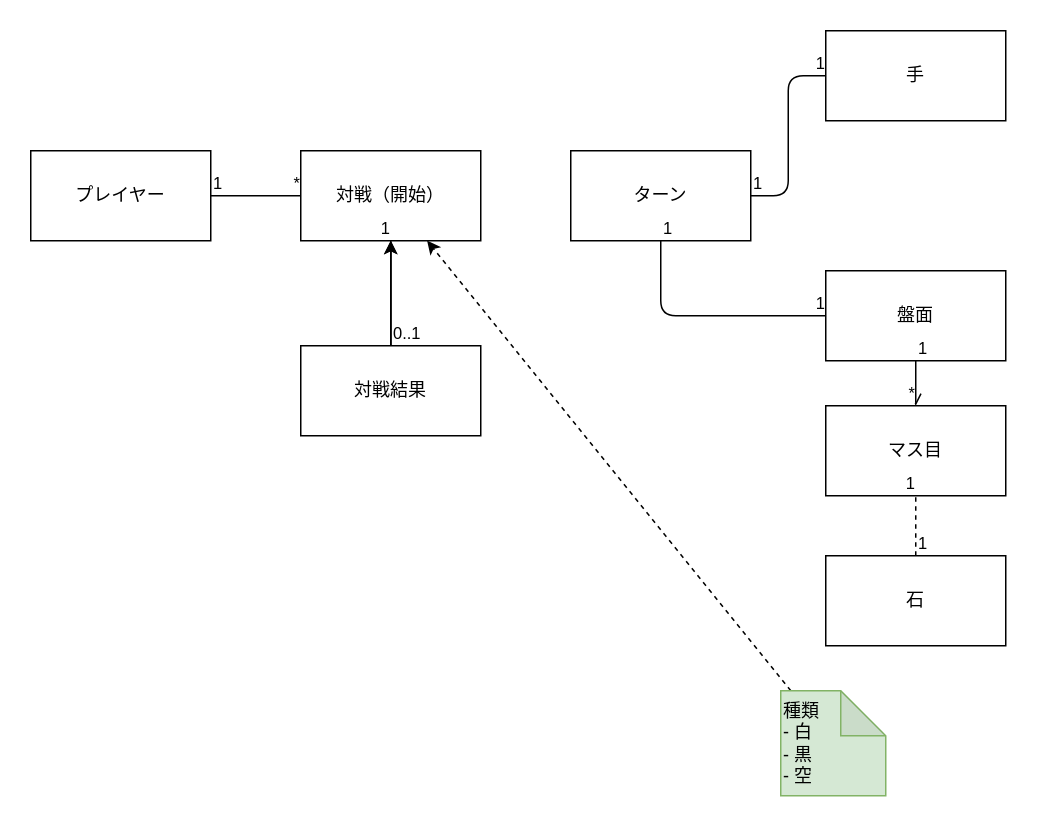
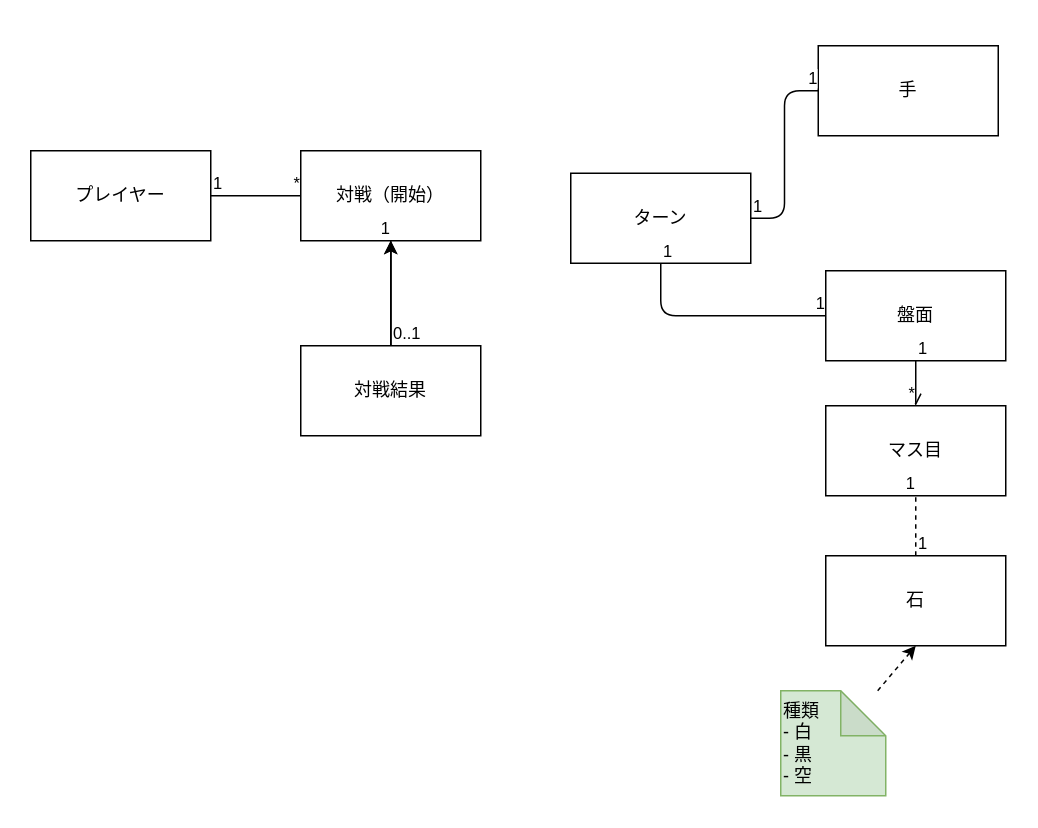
  <mxCell id="0" />
  <mxCell id="1" parent="0" />
  <mxCell id="2" value="プレイヤー" style="rounded=0;whiteSpace=wrap;html=1;fillColor=none;" vertex="1" parent="1"><mxGeometry x="20" y="100" width="120" height="60" as="geometry" /></mxCell>
  <mxCell id="3" value="対戦（開始）" style="rounded=0;whiteSpace=wrap;html=1;fillColor=none;" vertex="1" parent="1"><mxGeometry x="200" y="100" width="120" height="60" as="geometry" /></mxCell>
  <mxCell id="4" value="" style="edgeStyle=none;html=1;" edge="1" parent="1" source="6" target="3"><mxGeometry relative="1" as="geometry" /></mxCell>
  <mxCell id="5" value="" style="edgeStyle=none;html=1;" edge="1" parent="1" source="6" target="3"><mxGeometry relative="1" as="geometry" /></mxCell>
  <mxCell id="6" value="対戦結果" style="rounded=0;whiteSpace=wrap;html=1;fillColor=none;" vertex="1" parent="1"><mxGeometry x="200" y="230" width="120" height="60" as="geometry" /></mxCell>
  <mxCell id="7" value="盤面" style="rounded=0;whiteSpace=wrap;html=1;fillColor=none;" vertex="1" parent="1"><mxGeometry x="550" y="180" width="120" height="60" as="geometry" /></mxCell>
- <mxCell id="8" value="手" style="rounded=0;whiteSpace=wrap;html=1;fillColor=none;" vertex="1" parent="1"><mxGeometry x="550" y="20" width="120" height="60" as="geometry" /></mxCell>
+ <mxCell id="8" value="手" style="rounded=0;whiteSpace=wrap;html=1;fillColor=none;" vertex="1" parent="1"><mxGeometry x="545" y="30" width="120" height="60" as="geometry" /></mxCell>
  <mxCell id="9" value="マス目" style="rounded=0;whiteSpace=wrap;html=1;fillColor=none;" vertex="1" parent="1"><mxGeometry x="550" y="270" width="120" height="60" as="geometry" /></mxCell>
  <mxCell id="10" value="石" style="rounded=0;whiteSpace=wrap;html=1;fillColor=none;" vertex="1" parent="1"><mxGeometry x="550" y="370" width="120" height="60" as="geometry" /></mxCell>
- <mxCell id="11" value="ターン" style="rounded=0;whiteSpace=wrap;html=1;fillColor=none;" vertex="1" parent="1"><mxGeometry x="380" y="100" width="120" height="60" as="geometry" /></mxCell>
+ <mxCell id="11" value="ターン" style="rounded=0;whiteSpace=wrap;html=1;fillColor=none;" vertex="1" parent="1"><mxGeometry x="380" y="115" width="120" height="60" as="geometry" /></mxCell>
  <mxCell id="12" value="" style="endArrow=none;html=1;edgeStyle=orthogonalEdgeStyle;exitX=1;exitY=0.5;exitDx=0;exitDy=0;entryX=0;entryY=0.5;entryDx=0;entryDy=0;" edge="1" parent="1" source="2" target="3"><mxGeometry relative="1" as="geometry"><mxPoint x="180" y="139.44" as="sourcePoint" /><mxPoint x="230" y="139" as="targetPoint" /></mxGeometry></mxCell>
  <mxCell id="13" value="1" style="edgeLabel;resizable=0;html=1;align=left;verticalAlign=bottom;fillColor=none;" connectable="0" vertex="1" parent="12"><mxGeometry x="-1" relative="1" as="geometry" /></mxCell>
  <mxCell id="14" value="*&lt;br&gt;" style="edgeLabel;resizable=0;html=1;align=right;verticalAlign=bottom;fillColor=none;" connectable="0" vertex="1" parent="12"><mxGeometry x="1" relative="1" as="geometry" /></mxCell>
  <mxCell id="15" value="" style="endArrow=none;html=1;edgeStyle=orthogonalEdgeStyle;exitX=0.5;exitY=0;exitDx=0;exitDy=0;entryX=0.5;entryY=1;entryDx=0;entryDy=0;" edge="1" parent="1" source="6" target="3"><mxGeometry relative="1" as="geometry"><mxPoint x="150" y="140" as="sourcePoint" /><mxPoint x="210" y="140" as="targetPoint" /><Array as="points" /></mxGeometry></mxCell>
  <mxCell id="16" value="0..1" style="edgeLabel;resizable=0;html=1;align=left;verticalAlign=bottom;fillColor=none;" connectable="0" vertex="1" parent="15"><mxGeometry x="-1" relative="1" as="geometry" /></mxCell>
  <mxCell id="17" value="1&lt;br&gt;" style="edgeLabel;resizable=0;html=1;align=right;verticalAlign=bottom;fillColor=none;" connectable="0" vertex="1" parent="15"><mxGeometry x="1" relative="1" as="geometry" /></mxCell>
  <mxCell id="18" value="" style="endArrow=none;html=1;edgeStyle=orthogonalEdgeStyle;exitX=1;exitY=0.5;exitDx=0;exitDy=0;entryX=0;entryY=0.5;entryDx=0;entryDy=0;" edge="1" parent="1" source="11" target="8"><mxGeometry relative="1" as="geometry"><mxPoint x="330" y="140" as="sourcePoint" /><mxPoint x="390" y="140" as="targetPoint" /></mxGeometry></mxCell>
  <mxCell id="19" value="1" style="edgeLabel;resizable=0;html=1;align=left;verticalAlign=bottom;fillColor=none;" connectable="0" vertex="1" parent="18"><mxGeometry x="-1" relative="1" as="geometry" /></mxCell>
  <mxCell id="20" value="1" style="edgeLabel;resizable=0;html=1;align=right;verticalAlign=bottom;fillColor=none;" connectable="0" vertex="1" parent="18"><mxGeometry x="1" relative="1" as="geometry" /></mxCell>
  <mxCell id="21" value="" style="endArrow=none;html=1;edgeStyle=orthogonalEdgeStyle;exitX=0.5;exitY=1;exitDx=0;exitDy=0;entryX=0;entryY=0.5;entryDx=0;entryDy=0;" edge="1" parent="1" source="11" target="7"><mxGeometry relative="1" as="geometry"><mxPoint x="510" y="140" as="sourcePoint" /><mxPoint x="560" y="60" as="targetPoint" /></mxGeometry></mxCell>
  <mxCell id="22" value="1" style="edgeLabel;resizable=0;html=1;align=left;verticalAlign=bottom;fillColor=none;" connectable="0" vertex="1" parent="21"><mxGeometry x="-1" relative="1" as="geometry" /></mxCell>
  <mxCell id="23" value="1" style="edgeLabel;resizable=0;html=1;align=right;verticalAlign=bottom;fillColor=none;" connectable="0" vertex="1" parent="21"><mxGeometry x="1" relative="1" as="geometry" /></mxCell>
  <mxCell id="24" value="" style="endArrow=open;html=1;edgeStyle=orthogonalEdgeStyle;exitX=0.5;exitY=1;exitDx=0;exitDy=0;entryX=0.5;entryY=0;entryDx=0;entryDy=0;" edge="1" parent="1" source="7" target="9"><mxGeometry relative="1" as="geometry"><mxPoint x="450" y="170" as="sourcePoint" /><mxPoint x="560" y="220" as="targetPoint" /></mxGeometry></mxCell>
  <mxCell id="25" value="1" style="edgeLabel;resizable=0;html=1;align=left;verticalAlign=bottom;fillColor=none;" connectable="0" vertex="1" parent="24"><mxGeometry x="-1" relative="1" as="geometry" /></mxCell>
  <mxCell id="26" value="*" style="edgeLabel;resizable=0;html=1;align=right;verticalAlign=bottom;fillColor=none;" connectable="0" vertex="1" parent="24"><mxGeometry x="1" relative="1" as="geometry" /></mxCell>
  <mxCell id="27" value="" style="endArrow=none;html=1;edgeStyle=orthogonalEdgeStyle;exitX=0.5;exitY=0;exitDx=0;exitDy=0;entryX=0.5;entryY=1;entryDx=0;entryDy=0;dashed=1;" edge="1" parent="1" source="10" target="9"><mxGeometry relative="1" as="geometry"><mxPoint x="270" y="240" as="sourcePoint" /><mxPoint x="270" y="170" as="targetPoint" /><Array as="points" /></mxGeometry></mxCell>
  <mxCell id="28" value="1" style="edgeLabel;resizable=0;html=1;align=left;verticalAlign=bottom;fillColor=none;" connectable="0" vertex="1" parent="27"><mxGeometry x="-1" relative="1" as="geometry" /></mxCell>
  <mxCell id="29" value="1&lt;br&gt;" style="edgeLabel;resizable=0;html=1;align=right;verticalAlign=bottom;fillColor=none;" connectable="0" vertex="1" parent="27"><mxGeometry x="1" relative="1" as="geometry" /></mxCell>
- <mxCell id="30" style="edgeStyle=none;html=1;dashed=1;" edge="1" parent="1" source="31" target="3"><mxGeometry relative="1" as="geometry" /></mxCell>
+ <mxCell id="30" style="edgeStyle=none;html=1;entryX=0.5;entryY=1;entryDx=0;entryDy=0;dashed=1;" edge="1" parent="1" source="31" target="10"><mxGeometry relative="1" as="geometry" /></mxCell>
  <mxCell id="31" value="種類&lt;br&gt;- 白&lt;br&gt;- 黒&lt;br&gt;- 空" style="shape=note;whiteSpace=wrap;html=1;backgroundOutline=1;darkOpacity=0.05;fillColor=#d5e8d4;align=left;strokeColor=#82b366;" vertex="1" parent="1"><mxGeometry x="520" y="460" width="70" height="70" as="geometry" /></mxCell>
